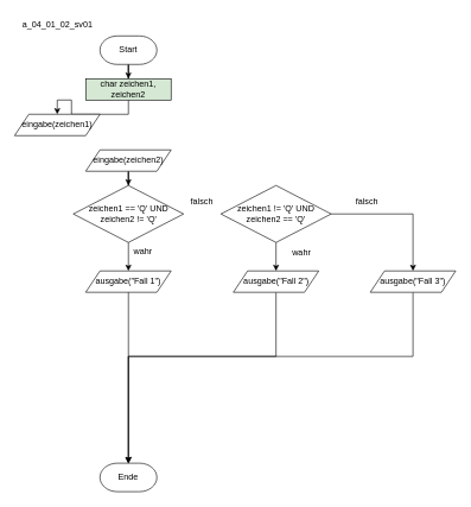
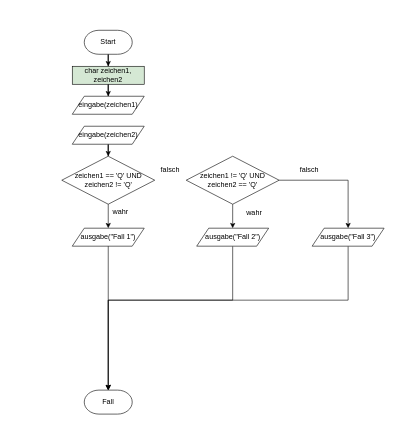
  <mxCell id="0" />
  <mxCell id="1" parent="0" />
  <mxCell id="2" style="edgeStyle=orthogonalEdgeStyle;rounded=0;orthogonalLoop=1;jettySize=auto;html=1;" edge="1" parent="1" source="3" target="6"><mxGeometry relative="1" as="geometry" /></mxCell>
  <mxCell id="3" value="Start" style="strokeWidth=1;html=1;shape=mxgraph.flowchart.terminator;whiteSpace=wrap;" vertex="1" parent="1"><mxGeometry x="140" y="50" width="80" height="40" as="geometry" /></mxCell>
- <mxCell id="4" value="Ende" style="strokeWidth=1;html=1;shape=mxgraph.flowchart.terminator;whiteSpace=wrap;" vertex="1" parent="1"><mxGeometry x="140" y="650" width="80" height="40" as="geometry" /></mxCell>
+ <mxCell id="4" value="Fall" style="strokeWidth=1;html=1;shape=mxgraph.flowchart.terminator;whiteSpace=wrap;" vertex="1" parent="1"><mxGeometry x="140" y="650" width="80" height="40" as="geometry" /></mxCell>
  <mxCell id="5" style="edgeStyle=orthogonalEdgeStyle;rounded=0;orthogonalLoop=1;jettySize=auto;html=1;" edge="1" parent="1" source="6" target="7"><mxGeometry relative="1" as="geometry" /></mxCell>
  <mxCell id="6" value="char zeichen1, zeichen2" style="rounded=0;whiteSpace=wrap;html=1;fillColor=#d5e8d4;" vertex="1" parent="1"><mxGeometry x="120" y="110" width="120" height="30" as="geometry" /></mxCell>
- <mxCell id="7" value="eingabe(zeichen1)" style="shape=parallelogram;perimeter=parallelogramPerimeter;whiteSpace=wrap;html=1;fixedSize=1;" vertex="1" parent="1"><mxGeometry x="20" y="160" width="120" height="30" as="geometry" /></mxCell>
+ <mxCell id="7" value="eingabe(zeichen1)" style="shape=parallelogram;perimeter=parallelogramPerimeter;whiteSpace=wrap;html=1;fixedSize=1;" vertex="1" parent="1"><mxGeometry x="120" y="160" width="120" height="30" as="geometry" /></mxCell>
  <mxCell id="8" style="edgeStyle=orthogonalEdgeStyle;rounded=0;orthogonalLoop=1;jettySize=auto;html=1;" edge="1" parent="1" source="9" target="11"><mxGeometry relative="1" as="geometry" /></mxCell>
  <mxCell id="9" value="eingabe(zeichen2)" style="shape=parallelogram;perimeter=parallelogramPerimeter;whiteSpace=wrap;html=1;fixedSize=1;" vertex="1" parent="1"><mxGeometry x="120" y="210" width="120" height="30" as="geometry" /></mxCell>
  <mxCell id="10" style="edgeStyle=orthogonalEdgeStyle;rounded=0;orthogonalLoop=1;jettySize=auto;html=1;" edge="1" parent="1" source="11" target="12"><mxGeometry relative="1" as="geometry" /></mxCell>
  <mxCell id="11" value="zeichen1 == 'Q' UND zeichen2 != 'Q'" style="rhombus;whiteSpace=wrap;html=1;" vertex="1" parent="1"><mxGeometry x="102.5" y="260" width="155" height="80" as="geometry" /></mxCell>
  <mxCell id="12" value="ausgabe(&quot;Fall 1&quot;)" style="shape=parallelogram;perimeter=parallelogramPerimeter;whiteSpace=wrap;html=1;fixedSize=1;" vertex="1" parent="1"><mxGeometry x="120" y="380" width="120" height="30" as="geometry" /></mxCell>
  <mxCell id="13" style="edgeStyle=orthogonalEdgeStyle;rounded=0;orthogonalLoop=1;jettySize=auto;html=1;" edge="1" parent="1" source="15" target="20"><mxGeometry relative="1" as="geometry" /></mxCell>
  <mxCell id="14" style="edgeStyle=orthogonalEdgeStyle;rounded=0;orthogonalLoop=1;jettySize=auto;html=1;" edge="1" parent="1" source="15" target="24"><mxGeometry relative="1" as="geometry" /></mxCell>
  <mxCell id="15" value="zeichen1 != 'Q' UND zeichen2 == 'Q'" style="rhombus;whiteSpace=wrap;html=1;" vertex="1" parent="1"><mxGeometry x="310" y="260" width="155" height="80" as="geometry" /></mxCell>
  <mxCell id="16" value="wahr" style="text;html=1;align=center;verticalAlign=middle;resizable=0;points=[];autosize=1;strokeColor=none;fillColor=none;" vertex="1" parent="1"><mxGeometry x="175" y="338" width="50" height="30" as="geometry" /></mxCell>
  <mxCell id="17" value="falsch" style="text;html=1;align=center;verticalAlign=middle;resizable=0;points=[];autosize=1;strokeColor=none;fillColor=none;" vertex="1" parent="1"><mxGeometry x="257.5" y="268" width="50" height="30" as="geometry" /></mxCell>
  <mxCell id="18" style="edgeStyle=orthogonalEdgeStyle;rounded=0;orthogonalLoop=1;jettySize=auto;html=1;entryX=0.5;entryY=0;entryDx=0;entryDy=0;entryPerimeter=0;" edge="1" parent="1" source="12" target="4"><mxGeometry relative="1" as="geometry" /></mxCell>
  <mxCell id="19" style="edgeStyle=orthogonalEdgeStyle;rounded=0;orthogonalLoop=1;jettySize=auto;html=1;" edge="1" parent="1" source="20" target="4"><mxGeometry relative="1" as="geometry"><Array as="points"><mxPoint x="388" y="500" /><mxPoint x="180" y="500" /></Array></mxGeometry></mxCell>
  <mxCell id="20" value="ausgabe(&quot;Fall 2&quot;)" style="shape=parallelogram;perimeter=parallelogramPerimeter;whiteSpace=wrap;html=1;fixedSize=1;" vertex="1" parent="1"><mxGeometry x="327.5" y="380" width="120" height="30" as="geometry" /></mxCell>
  <mxCell id="21" value="wahr" style="text;html=1;align=center;verticalAlign=middle;resizable=0;points=[];autosize=1;strokeColor=none;fillColor=none;" vertex="1" parent="1"><mxGeometry x="397.5" y="340" width="50" height="30" as="geometry" /></mxCell>
  <mxCell id="22" value="falsch" style="text;html=1;align=center;verticalAlign=middle;resizable=0;points=[];autosize=1;strokeColor=none;fillColor=none;" vertex="1" parent="1"><mxGeometry x="490" y="268" width="50" height="30" as="geometry" /></mxCell>
  <mxCell id="23" style="edgeStyle=orthogonalEdgeStyle;rounded=0;orthogonalLoop=1;jettySize=auto;html=1;" edge="1" parent="1" source="24" target="4"><mxGeometry relative="1" as="geometry"><Array as="points"><mxPoint x="580" y="500" /><mxPoint x="180" y="500" /></Array></mxGeometry></mxCell>
  <mxCell id="24" value="ausgabe(&quot;Fall 3&quot;)" style="shape=parallelogram;perimeter=parallelogramPerimeter;whiteSpace=wrap;html=1;fixedSize=1;" vertex="1" parent="1"><mxGeometry x="520" y="380" width="120" height="30" as="geometry" /></mxCell>
- <mxCell id="25" value="a_04_01_02_sv01" style="text;html=1;align=center;verticalAlign=middle;resizable=0;points=[];autosize=1;strokeColor=none;fillColor=none;" vertex="1" parent="1"><mxGeometry x="20" y="20" width="120" height="30" as="geometry" /></mxCell>
